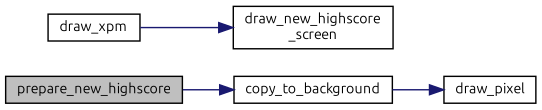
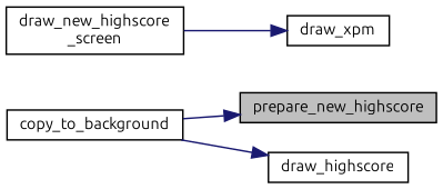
  digraph {
    fontname=Ubuntu
    rankdir=LR
    node [color=black fillcolor=white fontname=Ubuntu fontsize=10 shape=record style=filled]
    edge [color=midnightblue fontname=Ubuntu fontsize=10 labelfontname=Helvetica labelfontsize=10 style=solid]
    n1 [fillcolor=grey75 fontcolor=black height=0.2 label=prepare_new_highscore width=0.4]
    n2 [height=0.2 label=copy_to_background width=0.4]
-   n3 [height=0.2 label=draw_pixel width=0.4]
+   n3 [height=0.2 label=draw_highscore width=0.4]
    n4 [height=0.2 label="draw_new_highscore\l_screen" width=0.4]
    n5 [height=0.2 label=draw_xpm width=0.4]
-   n1 -> n2
+   n2 -> n1
    n2 -> n3
-   n5 -> n4
+   n4 -> n5
  }
